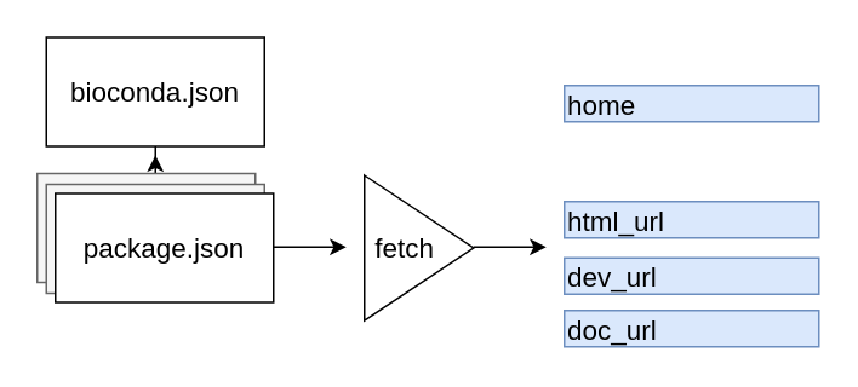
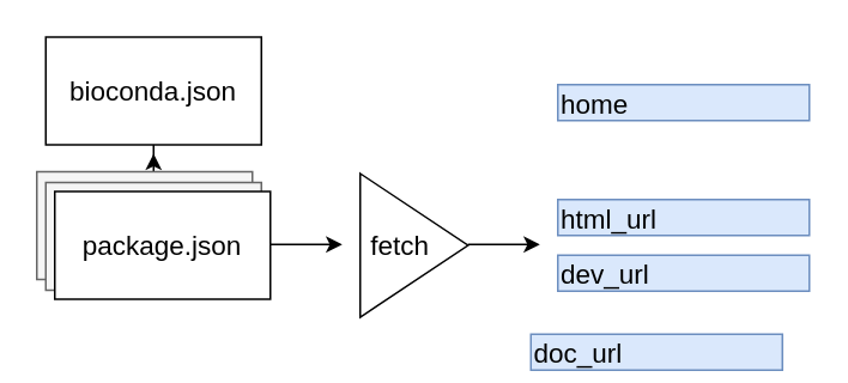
  <mxCell id="0" />
  <mxCell id="1" parent="0" />
  <mxCell id="2" style="edgeStyle=orthogonalEdgeStyle;rounded=0;orthogonalLoop=1;jettySize=auto;html=1;" edge="1" parent="1" source="3"><mxGeometry relative="1" as="geometry"><mxPoint x="85" y="85" as="targetPoint" /></mxGeometry></mxCell>
  <mxCell id="3" value="bioconda.json" style="rounded=0;whiteSpace=wrap;html=1;fontSize=15;" vertex="1" parent="1"><mxGeometry x="25" y="20" width="120" height="60" as="geometry" /></mxCell>
  <mxCell id="4" value="" style="rounded=0;whiteSpace=wrap;html=1;fillColor=#f5f5f5;strokeColor=#666666;fontColor=#333333;" vertex="1" parent="1"><mxGeometry x="20" y="95" width="120" height="60" as="geometry" /></mxCell>
  <mxCell id="5" value="" style="rounded=0;whiteSpace=wrap;html=1;fillColor=#f5f5f5;strokeColor=#666666;fontColor=#333333;" vertex="1" parent="1"><mxGeometry x="25" y="101" width="120" height="60" as="geometry" /></mxCell>
  <mxCell id="6" value="package.json" style="rounded=0;whiteSpace=wrap;html=1;fontSize=15;" vertex="1" parent="1"><mxGeometry x="30" y="106" width="120" height="60" as="geometry" /></mxCell>
  <mxCell id="7" value="home" style="text;html=1;strokeColor=#6c8ebf;fillColor=#dae8fc;align=left;verticalAlign=middle;whiteSpace=wrap;rounded=0;fontSize=15;" vertex="1" parent="1"><mxGeometry x="310" y="46.5" width="140" height="20" as="geometry" /></mxCell>
  <mxCell id="8" value="html_url" style="text;html=1;strokeColor=#6c8ebf;fillColor=#dae8fc;align=left;verticalAlign=middle;whiteSpace=wrap;rounded=0;fontSize=15;" vertex="1" parent="1"><mxGeometry x="310" y="110.5" width="140" height="20" as="geometry" /></mxCell>
  <mxCell id="9" value="dev_url" style="text;html=1;strokeColor=#6c8ebf;fillColor=#dae8fc;align=left;verticalAlign=middle;whiteSpace=wrap;rounded=0;fontSize=15;" vertex="1" parent="1"><mxGeometry x="310" y="141.5" width="140" height="20" as="geometry" /></mxCell>
- <mxCell id="10" value="doc_url" style="text;html=1;strokeColor=#6c8ebf;fillColor=#dae8fc;align=left;verticalAlign=middle;whiteSpace=wrap;rounded=0;fontSize=15;" vertex="1" parent="1"><mxGeometry x="310" y="170.5" width="140" height="20" as="geometry" /></mxCell>
+ <mxCell id="10" value="doc_url" style="text;html=1;strokeColor=#6c8ebf;fillColor=#dae8fc;align=left;verticalAlign=middle;whiteSpace=wrap;rounded=0;fontSize=15;" vertex="1" parent="1"><mxGeometry x="295" y="185.5" width="140" height="20" as="geometry" /></mxCell>
  <mxCell id="11" value="&amp;nbsp;fetch" style="triangle;whiteSpace=wrap;html=1;fontSize=15;align=left;" vertex="1" parent="1"><mxGeometry x="200" y="96" width="60" height="80" as="geometry" /></mxCell>
  <mxCell id="12" value="" style="endArrow=classic;html=1;fontSize=15;" edge="1" parent="1"><mxGeometry width="50" height="50" relative="1" as="geometry"><mxPoint x="150" y="135.5" as="sourcePoint" /><mxPoint x="190" y="135.5" as="targetPoint" /></mxGeometry></mxCell>
  <mxCell id="13" value="" style="endArrow=classic;html=1;fontSize=15;" edge="1" parent="1"><mxGeometry width="50" height="50" relative="1" as="geometry"><mxPoint x="260" y="135.5" as="sourcePoint" /><mxPoint x="300" y="135.5" as="targetPoint" /></mxGeometry></mxCell>
